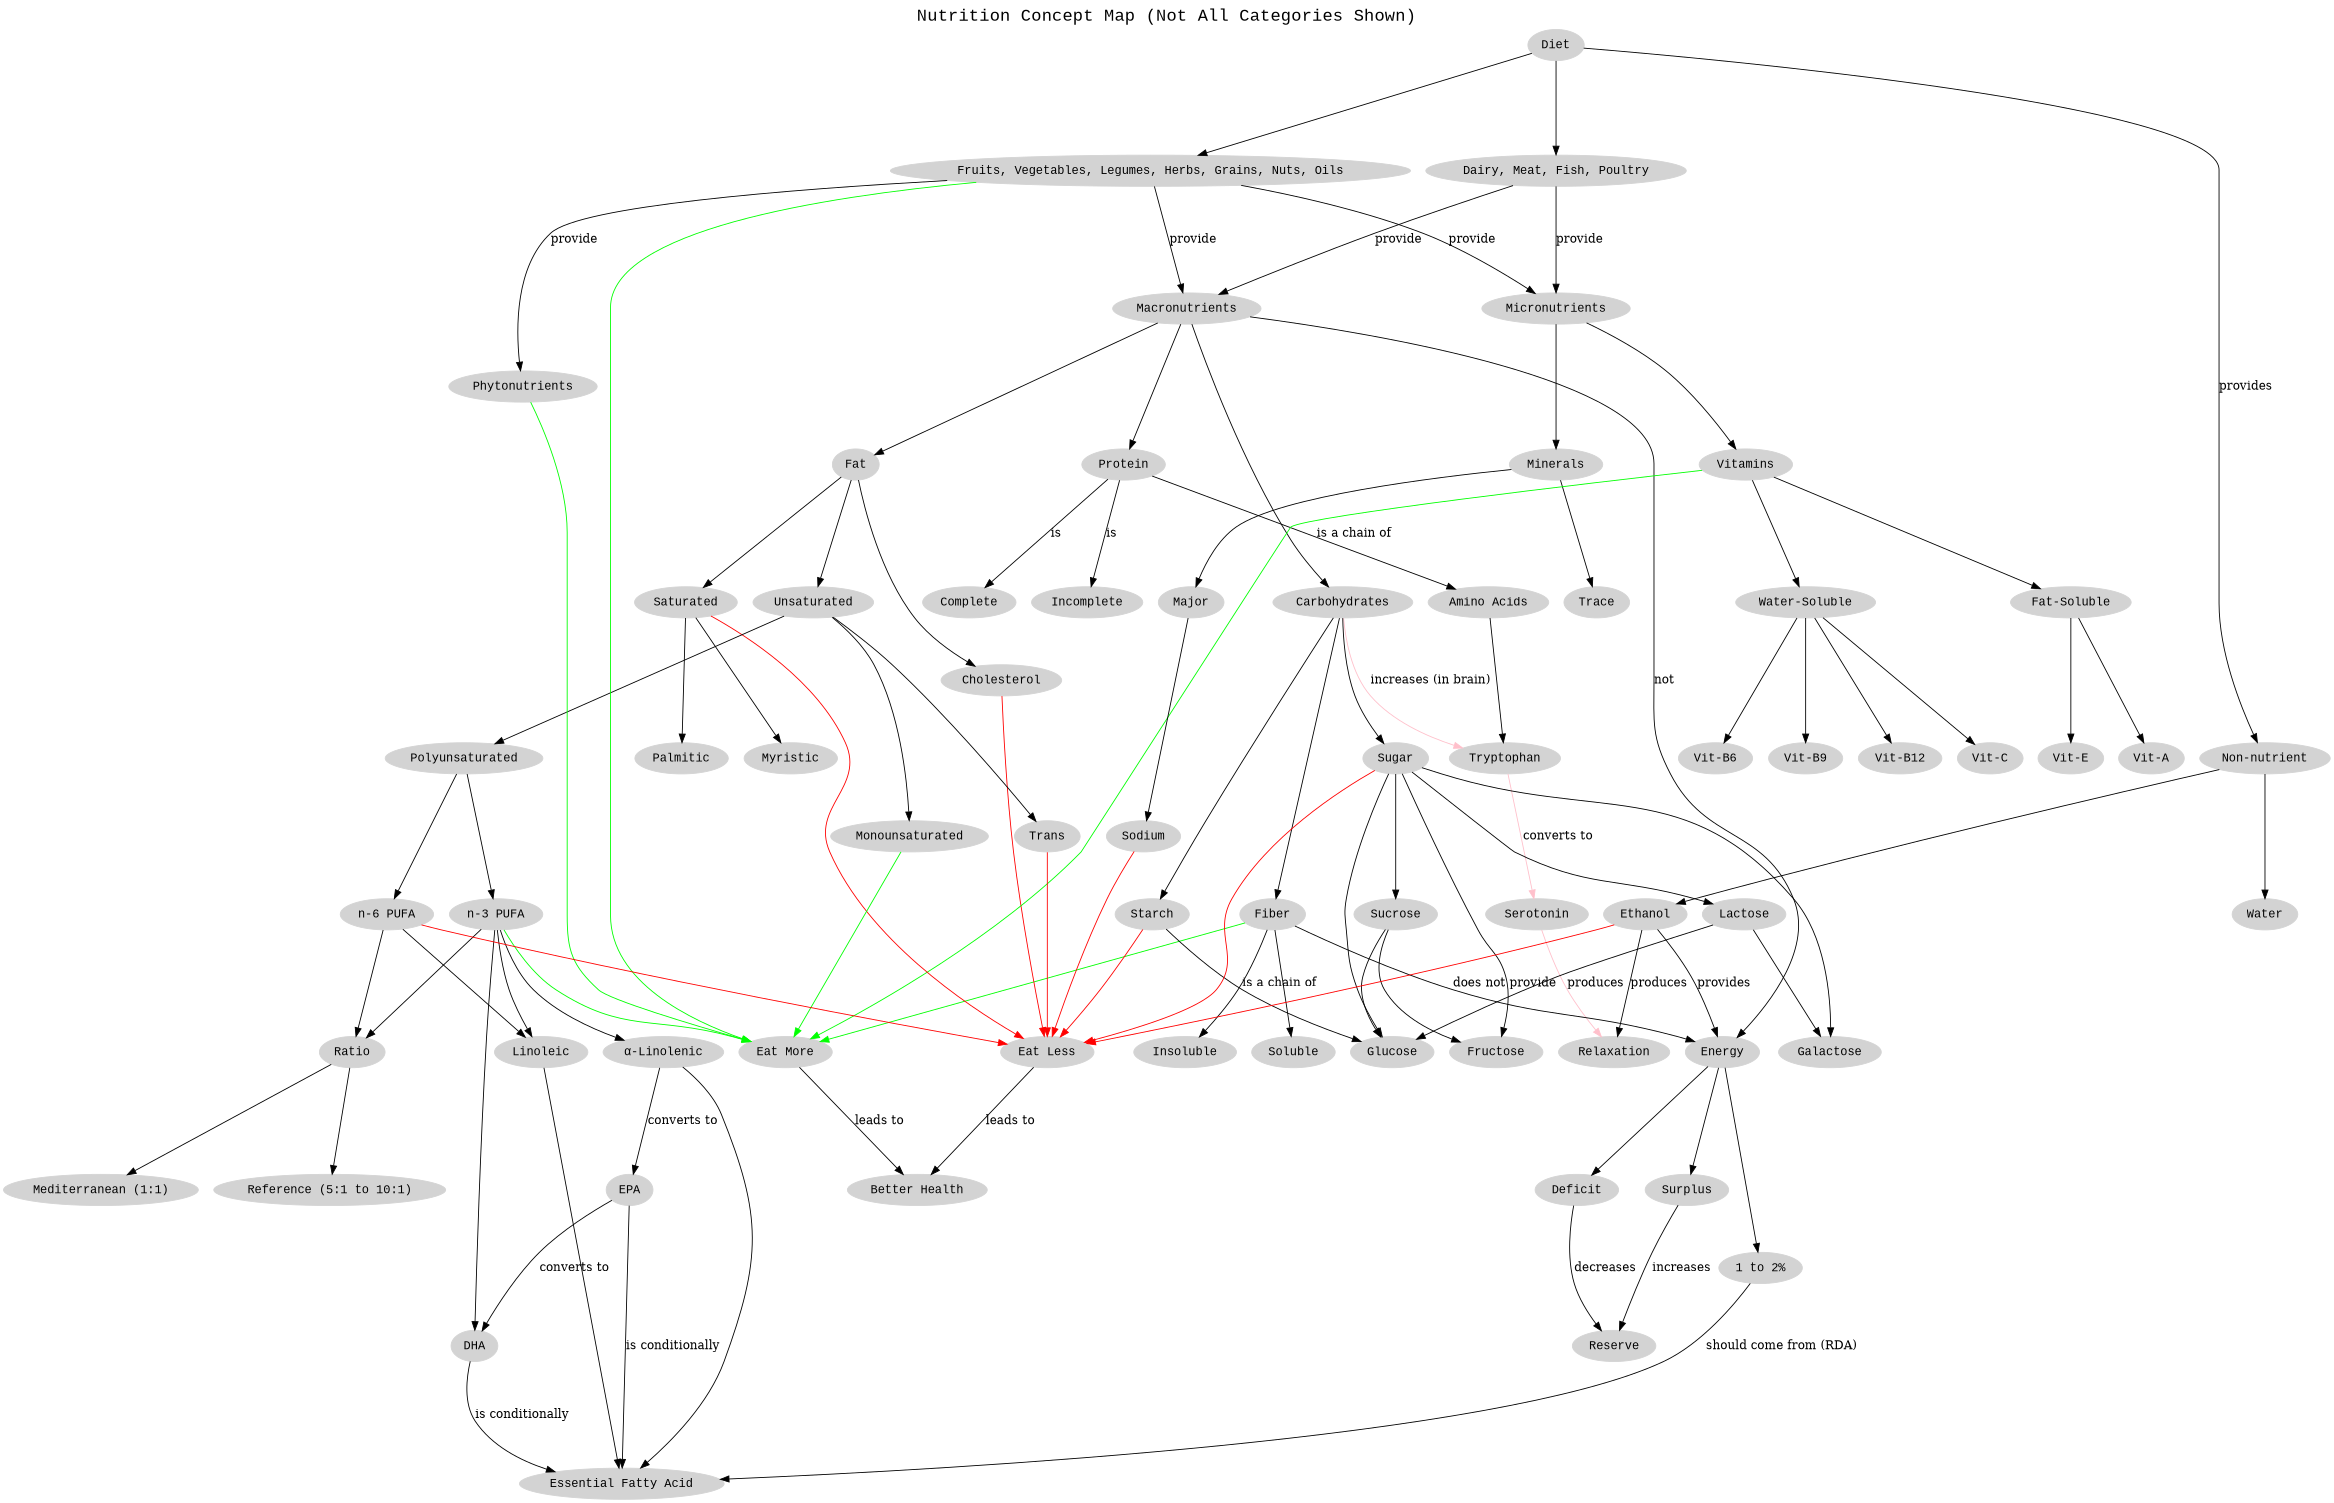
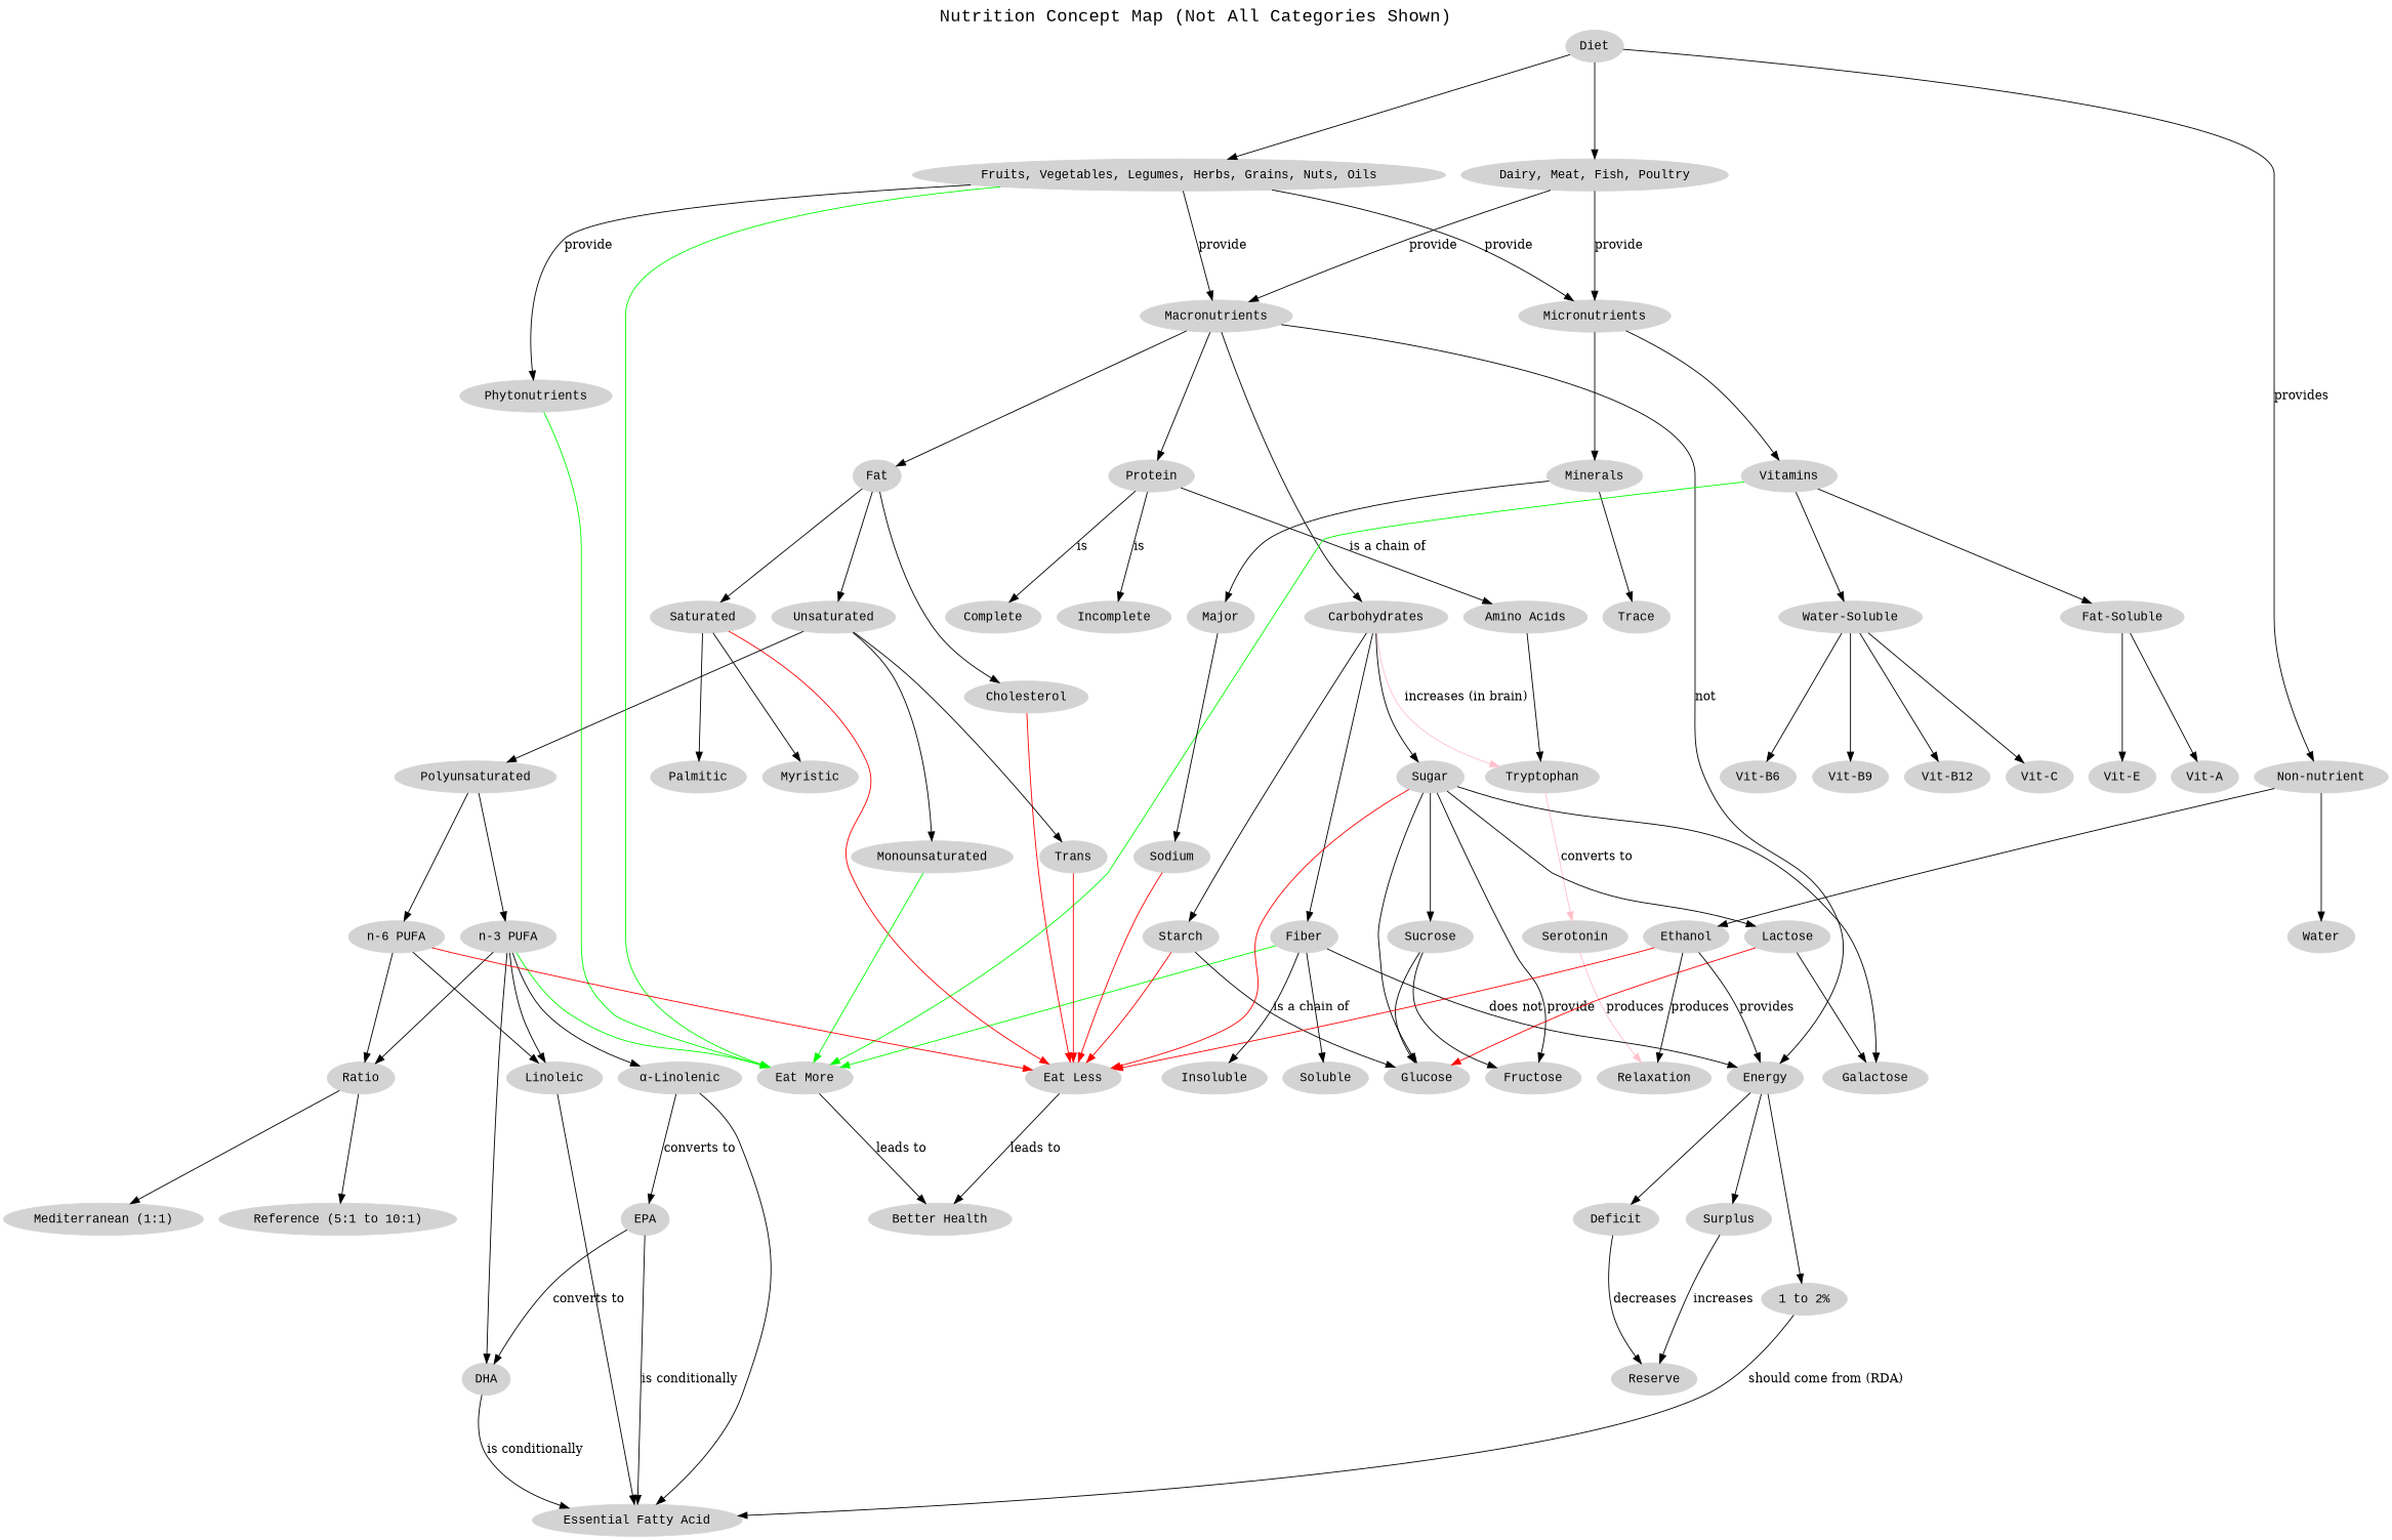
  digraph {
    fontname="Liberation Mono"
    fontsize=20
    label="Nutrition Concept Map (Not All Categories Shown)"
    labelloc=t
    nodesep=0.25
    ranksep=1.5
    node [color=lightgray fontname="Liberation Mono" style=filled]
    "Amino Acids"
    Tryptophan
    Serotonin
    Relaxation
    Carbohydrates
    Fiber
    Starch
    Sugar
    "Eat More"
    Energy
    Insoluble
    Soluble
    "Eat Less"
    Glucose
    Lactose
    Galactose
    Sucrose
    Fructose
    "Better Health"
    Deficit
    Surplus
    "1 to 2%"
    Cholesterol
    "Dairy, Meat, Fish, Poultry"
    Macronutrients
    Micronutrients
    Fat
    Protein
    Minerals
    Vitamins
    Saturated
    Unsaturated
    Complete
    Incomplete
    Major
    Trace
    "Fat-Soluble"
    "Water-Soluble"
    Reserve
    Diet
    "Fruits, Vegetables, Legumes, Herbs, Grains, Nuts, Oils"
    "Non-nutrient"
    Phytonutrients
    Ethanol
    Water
    "Essential Fatty Acid"
    EPA
    DHA
    Myristic
    Palmitic
    Monounsaturated
    Polyunsaturated
    Trans
    "n-3 PUFA"
    "n-6 PUFA"
    "Vit-A"
    "Vit-E"
    Sodium
    "Vit-B6"
    "Vit-B9"
    "Vit-B12"
    "Vit-C"
    Ratio
    "α-Linolenic"
    Linoleic
    "Mediterranean (1:1)"
    "Reference (5:1 to 10:1)"
    "Amino Acids" -> Tryptophan
    Tryptophan -> Serotonin [color=pink label="converts to"]
    Serotonin -> Relaxation [color=pink label=produces]
    Carbohydrates -> Tryptophan [color=pink label="increases (in brain)"]
    Carbohydrates -> Fiber
    Carbohydrates -> Starch
    Carbohydrates -> Sugar
    Fiber -> "Eat More" [color=green]
    Fiber -> Energy [label="does not provide"]
    Fiber -> Insoluble
    Fiber -> Soluble
    Starch -> "Eat Less" [color=red]
    Starch -> Glucose [label="is a chain of"]
    Sugar -> "Eat Less" [color=red]
    Sugar -> Glucose
    Sugar -> Lactose
    Sugar -> Galactose
    Sugar -> Sucrose
    Sugar -> Fructose
    "Eat More" -> "Better Health" [label="leads to"]
    Energy -> Deficit
    Energy -> Surplus
    Energy -> "1 to 2%"
    "Eat Less" -> "Better Health" [label="leads to"]
-   Lactose -> Glucose
+   Lactose -> Glucose [color=red]
    Lactose -> Galactose
    Sucrose -> Glucose
    Sucrose -> Fructose
    Deficit -> Reserve [label=decreases]
    Surplus -> Reserve [label=increases]
    "1 to 2%" -> "Essential Fatty Acid" [label="should come from (RDA)"]
    Cholesterol -> "Eat Less" [color=red]
    "Dairy, Meat, Fish, Poultry" -> Macronutrients [label=provide]
    "Dairy, Meat, Fish, Poultry" -> Micronutrients [label=provide]
    Macronutrients -> Carbohydrates
    Macronutrients -> Energy [label=not]
    Macronutrients -> Fat
    Macronutrients -> Protein
    Micronutrients -> Minerals
    Micronutrients -> Vitamins
    Fat -> Cholesterol
    Fat -> Saturated
    Fat -> Unsaturated
    Protein -> "Amino Acids" [label="is a chain of"]
    Protein -> Complete [label=is]
    Protein -> Incomplete [label=is]
    Minerals -> Major
    Minerals -> Trace
    Vitamins -> "Eat More" [color=green]
    Vitamins -> "Fat-Soluble"
    Vitamins -> "Water-Soluble"
    Saturated -> "Eat Less" [color=red]
    Saturated -> Myristic
    Saturated -> Palmitic
    Unsaturated -> Monounsaturated
    Unsaturated -> Polyunsaturated
    Unsaturated -> Trans
    Major -> Sodium
    "Fat-Soluble" -> "Vit-A"
    "Fat-Soluble" -> "Vit-E"
    "Water-Soluble" -> "Vit-B6"
    "Water-Soluble" -> "Vit-B9"
    "Water-Soluble" -> "Vit-B12"
    "Water-Soluble" -> "Vit-C"
    Diet -> "Dairy, Meat, Fish, Poultry"
    Diet -> "Fruits, Vegetables, Legumes, Herbs, Grains, Nuts, Oils"
    Diet -> "Non-nutrient" [label=provides]
    "Fruits, Vegetables, Legumes, Herbs, Grains, Nuts, Oils" -> "Eat More" [color=green]
    "Fruits, Vegetables, Legumes, Herbs, Grains, Nuts, Oils" -> Macronutrients [label=provide]
    "Fruits, Vegetables, Legumes, Herbs, Grains, Nuts, Oils" -> Micronutrients [label=provide]
    "Fruits, Vegetables, Legumes, Herbs, Grains, Nuts, Oils" -> Phytonutrients [label=provide]
    "Non-nutrient" -> Ethanol
    "Non-nutrient" -> Water
    Phytonutrients -> "Eat More" [color=green]
    Ethanol -> Relaxation [label=produces]
    Ethanol -> Energy [label=provides]
    Ethanol -> "Eat Less" [color=red]
    EPA -> "Essential Fatty Acid" [label="is conditionally"]
    EPA -> DHA [label="converts to"]
    DHA -> "Essential Fatty Acid" [label="is conditionally"]
    Monounsaturated -> "Eat More" [color=green]
    Polyunsaturated -> "n-3 PUFA"
    Polyunsaturated -> "n-6 PUFA"
    Trans -> "Eat Less" [color=red]
    "n-3 PUFA" -> "Eat More" [color=green]
    "n-3 PUFA" -> DHA
    "n-3 PUFA" -> Ratio
    "n-3 PUFA" -> "α-Linolenic"
    "n-3 PUFA" -> Linoleic
    "n-6 PUFA" -> "Eat Less" [color=red]
    "n-6 PUFA" -> Ratio
    "n-6 PUFA" -> Linoleic
    Sodium -> "Eat Less" [color=red]
    Ratio -> "Mediterranean (1:1)"
    Ratio -> "Reference (5:1 to 10:1)"
    "α-Linolenic" -> "Essential Fatty Acid"
    "α-Linolenic" -> EPA [label="converts to"]
    Linoleic -> "Essential Fatty Acid"
  }
